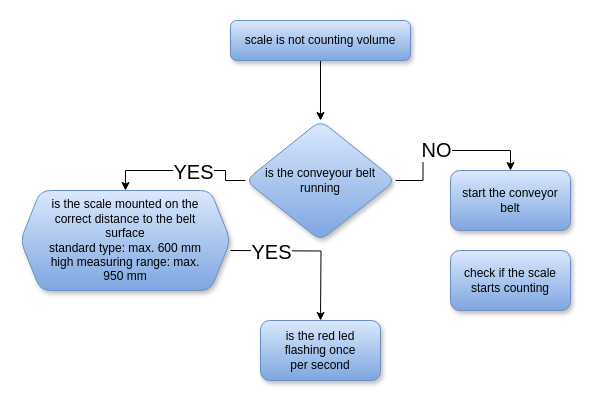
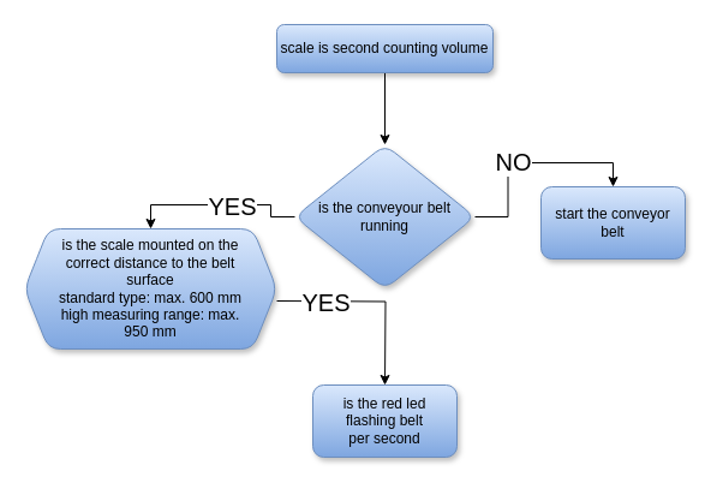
  <mxCell id="0" />
  <mxCell id="1" parent="0" />
  <mxCell id="2" style="edgeStyle=orthogonalEdgeStyle;rounded=0;orthogonalLoop=1;jettySize=auto;html=1;exitX=0.5;exitY=1;exitDx=0;exitDy=0;entryX=0.5;entryY=0;entryDx=0;entryDy=0;" parent="1" source="3" target="8" edge="1"><mxGeometry relative="1" as="geometry" /></mxCell>
- <mxCell id="3" value="scale is not counting volume" style="rounded=1;whiteSpace=wrap;html=1;fillColor=#dae8fc;gradientColor=#7ea6e0;strokeColor=#6c8ebf;shadow=1;" parent="1" vertex="1"><mxGeometry x="230" y="20" width="180" height="40" as="geometry" /></mxCell>
+ <mxCell id="3" value="scale is second counting volume" style="rounded=1;whiteSpace=wrap;html=1;fillColor=#dae8fc;gradientColor=#7ea6e0;strokeColor=#6c8ebf;shadow=1;" parent="1" vertex="1"><mxGeometry x="230" y="20" width="180" height="40" as="geometry" /></mxCell>
  <mxCell id="4" style="edgeStyle=orthogonalEdgeStyle;rounded=0;orthogonalLoop=1;jettySize=auto;html=1;exitX=1;exitY=0.5;exitDx=0;exitDy=0;entryX=0.5;entryY=0;entryDx=0;entryDy=0;" parent="1" source="8" target="9" edge="1"><mxGeometry relative="1" as="geometry" /></mxCell>
  <mxCell id="5" value="NO" style="edgeLabel;html=1;align=center;verticalAlign=middle;resizable=0;points=[];fontSize=20;" parent="4" vertex="1" connectable="0"><mxGeometry x="-0.154" y="2" relative="1" as="geometry"><mxPoint as="offset" /></mxGeometry></mxCell>
  <mxCell id="6" style="edgeStyle=orthogonalEdgeStyle;rounded=0;orthogonalLoop=1;jettySize=auto;html=1;exitX=0;exitY=0.5;exitDx=0;exitDy=0;entryX=0.5;entryY=0;entryDx=0;entryDy=0;" parent="1" source="8" target="13" edge="1"><mxGeometry relative="1" as="geometry"><mxPoint x="115" y="170" as="targetPoint" /></mxGeometry></mxCell>
  <mxCell id="7" value="YES" style="edgeLabel;html=1;align=center;verticalAlign=middle;resizable=0;points=[];fontSize=20;" parent="6" vertex="1" connectable="0"><mxGeometry x="-0.161" relative="1" as="geometry"><mxPoint as="offset" /></mxGeometry></mxCell>
  <mxCell id="8" value="is the conveyour belt running" style="rhombus;whiteSpace=wrap;html=1;fillColor=#dae8fc;gradientColor=#7ea6e0;strokeColor=#6c8ebf;rounded=1;shadow=1;" parent="1" vertex="1"><mxGeometry x="245" y="120" width="150" height="120" as="geometry" /></mxCell>
- <mxCell id="9" value="start the conveyor belt" style="rounded=1;whiteSpace=wrap;html=1;fillColor=#dae8fc;gradientColor=#7ea6e0;strokeColor=#6c8ebf;shadow=1;" parent="1" vertex="1"><mxGeometry x="450" y="170" width="120" height="60" as="geometry" /></mxCell>
- <mxCell id="10" value="check if the scale starts counting" style="rounded=1;whiteSpace=wrap;html=1;fillColor=#dae8fc;gradientColor=#7ea6e0;strokeColor=#6c8ebf;shadow=1;" parent="1" vertex="1"><mxGeometry x="450" y="250" width="120" height="60" as="geometry" /></mxCell>
+ <mxCell id="9" value="start the conveyor belt" style="rounded=1;whiteSpace=wrap;html=1;fillColor=#dae8fc;gradientColor=#7ea6e0;strokeColor=#6c8ebf;shadow=1;" parent="1" vertex="1"><mxGeometry x="450" y="155" width="120" height="60" as="geometry" /></mxCell>
  <mxCell id="11" style="edgeStyle=orthogonalEdgeStyle;rounded=0;orthogonalLoop=1;jettySize=auto;html=1;exitX=1;exitY=0.5;exitDx=0;exitDy=0;" parent="1" edge="1"><mxGeometry relative="1" as="geometry"><mxPoint x="230" y="250" as="sourcePoint" /><mxPoint x="320" y="320" as="targetPoint" /></mxGeometry></mxCell>
  <mxCell id="12" value="YES" style="edgeLabel;html=1;align=center;verticalAlign=middle;resizable=0;points=[];rounded=1;strokeColor=#6c8ebf;fontFamily=Helvetica;fontSize=20;fontColor=default;fillColor=#dae8fc;gradientColor=#7ea6e0;" parent="11" vertex="1" connectable="0"><mxGeometry x="-0.073" y="4" relative="1" as="geometry"><mxPoint x="-34" y="4" as="offset" /></mxGeometry></mxCell>
  <mxCell id="13" value="is the scale mounted on the correct distance to the belt surface&lt;br&gt;standard type: max. 600 mm&lt;br&gt;high measuring range: max. 950 mm" style="shape=hexagon;perimeter=hexagonPerimeter2;fixedSize=1;fillColor=#dae8fc;gradientColor=#7ea6e0;strokeColor=#6c8ebf;perimeterSpacing=0;spacing=0;whiteSpace=wrap;html=1;spacingTop=0;spacingRight=20;spacingLeft=20;rounded=1;shadow=1;" parent="1" vertex="1"><mxGeometry x="20" y="190" width="210" height="100" as="geometry" /></mxCell>
- <mxCell id="14" value="is the red led flashing once per second" style="rounded=1;whiteSpace=wrap;html=1;fillColor=#dae8fc;gradientColor=#7ea6e0;strokeColor=#6c8ebf;align=center;verticalAlign=middle;spacingLeft=20;spacingRight=20;spacingTop=0;spacing=0;fontFamily=Helvetica;fontSize=12;fontColor=default;perimeter=rectanglePerimeter;shadow=1;" parent="1" vertex="1"><mxGeometry x="260" y="320" width="120" height="60" as="geometry" /></mxCell>
+ <mxCell id="14" value="is the red led flashing belt per second" style="rounded=1;whiteSpace=wrap;html=1;fillColor=#dae8fc;gradientColor=#7ea6e0;strokeColor=#6c8ebf;align=center;verticalAlign=middle;spacingLeft=20;spacingRight=20;spacingTop=0;spacing=0;fontFamily=Helvetica;fontSize=12;fontColor=default;perimeter=rectanglePerimeter;shadow=1;" parent="1" vertex="1"><mxGeometry x="260" y="320" width="120" height="60" as="geometry" /></mxCell>
